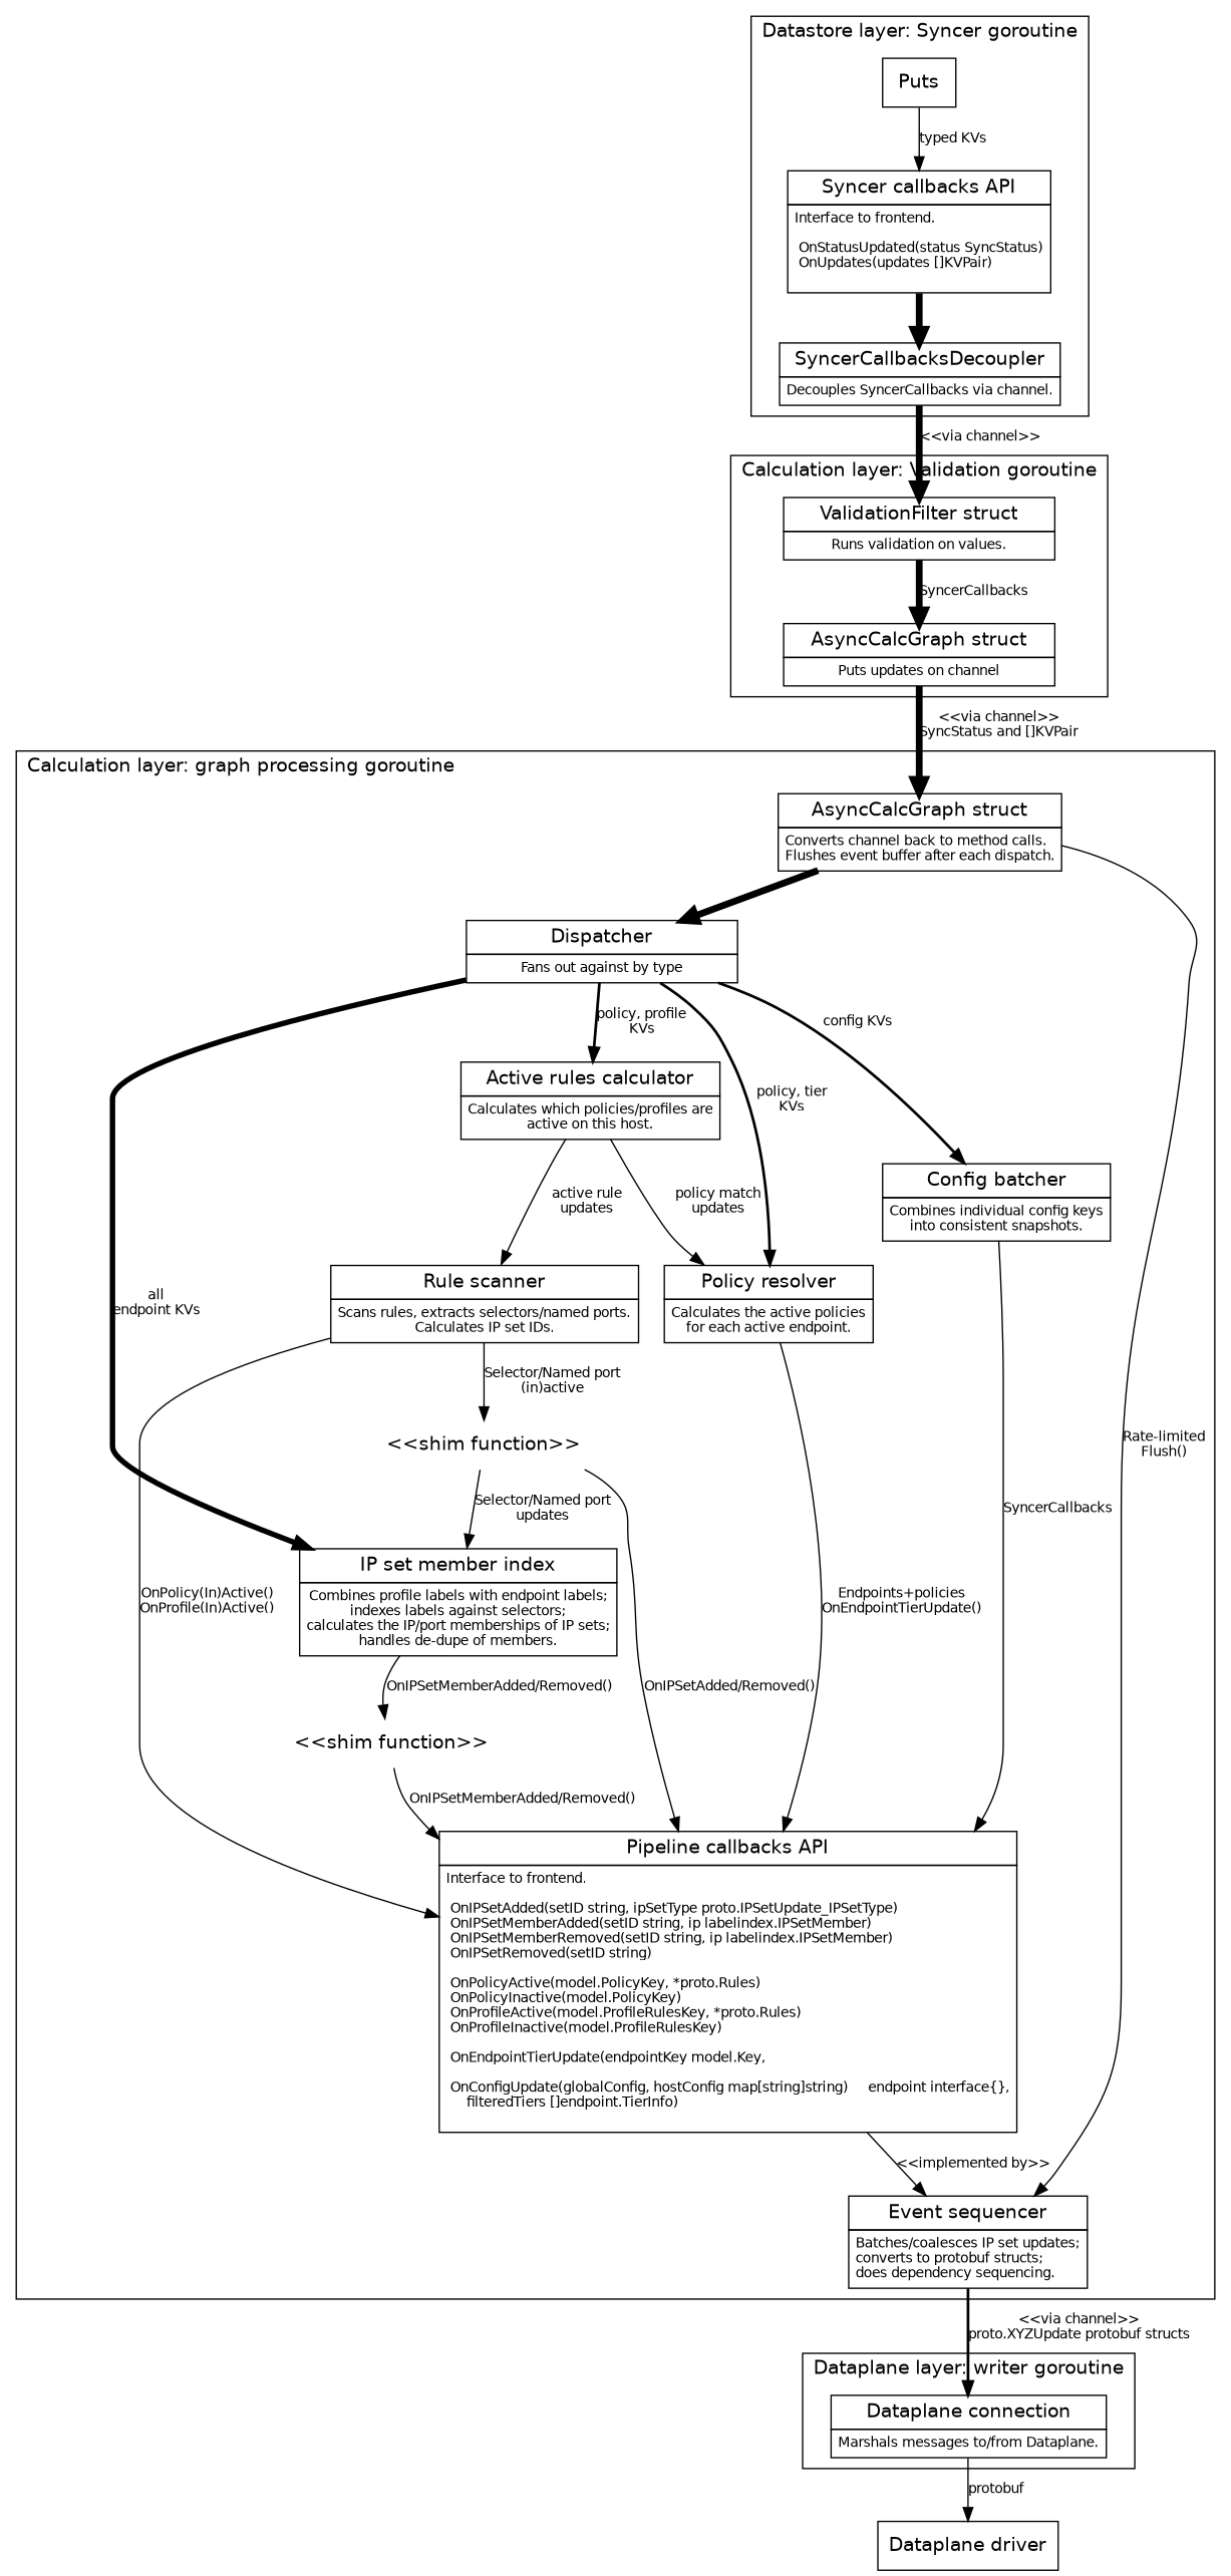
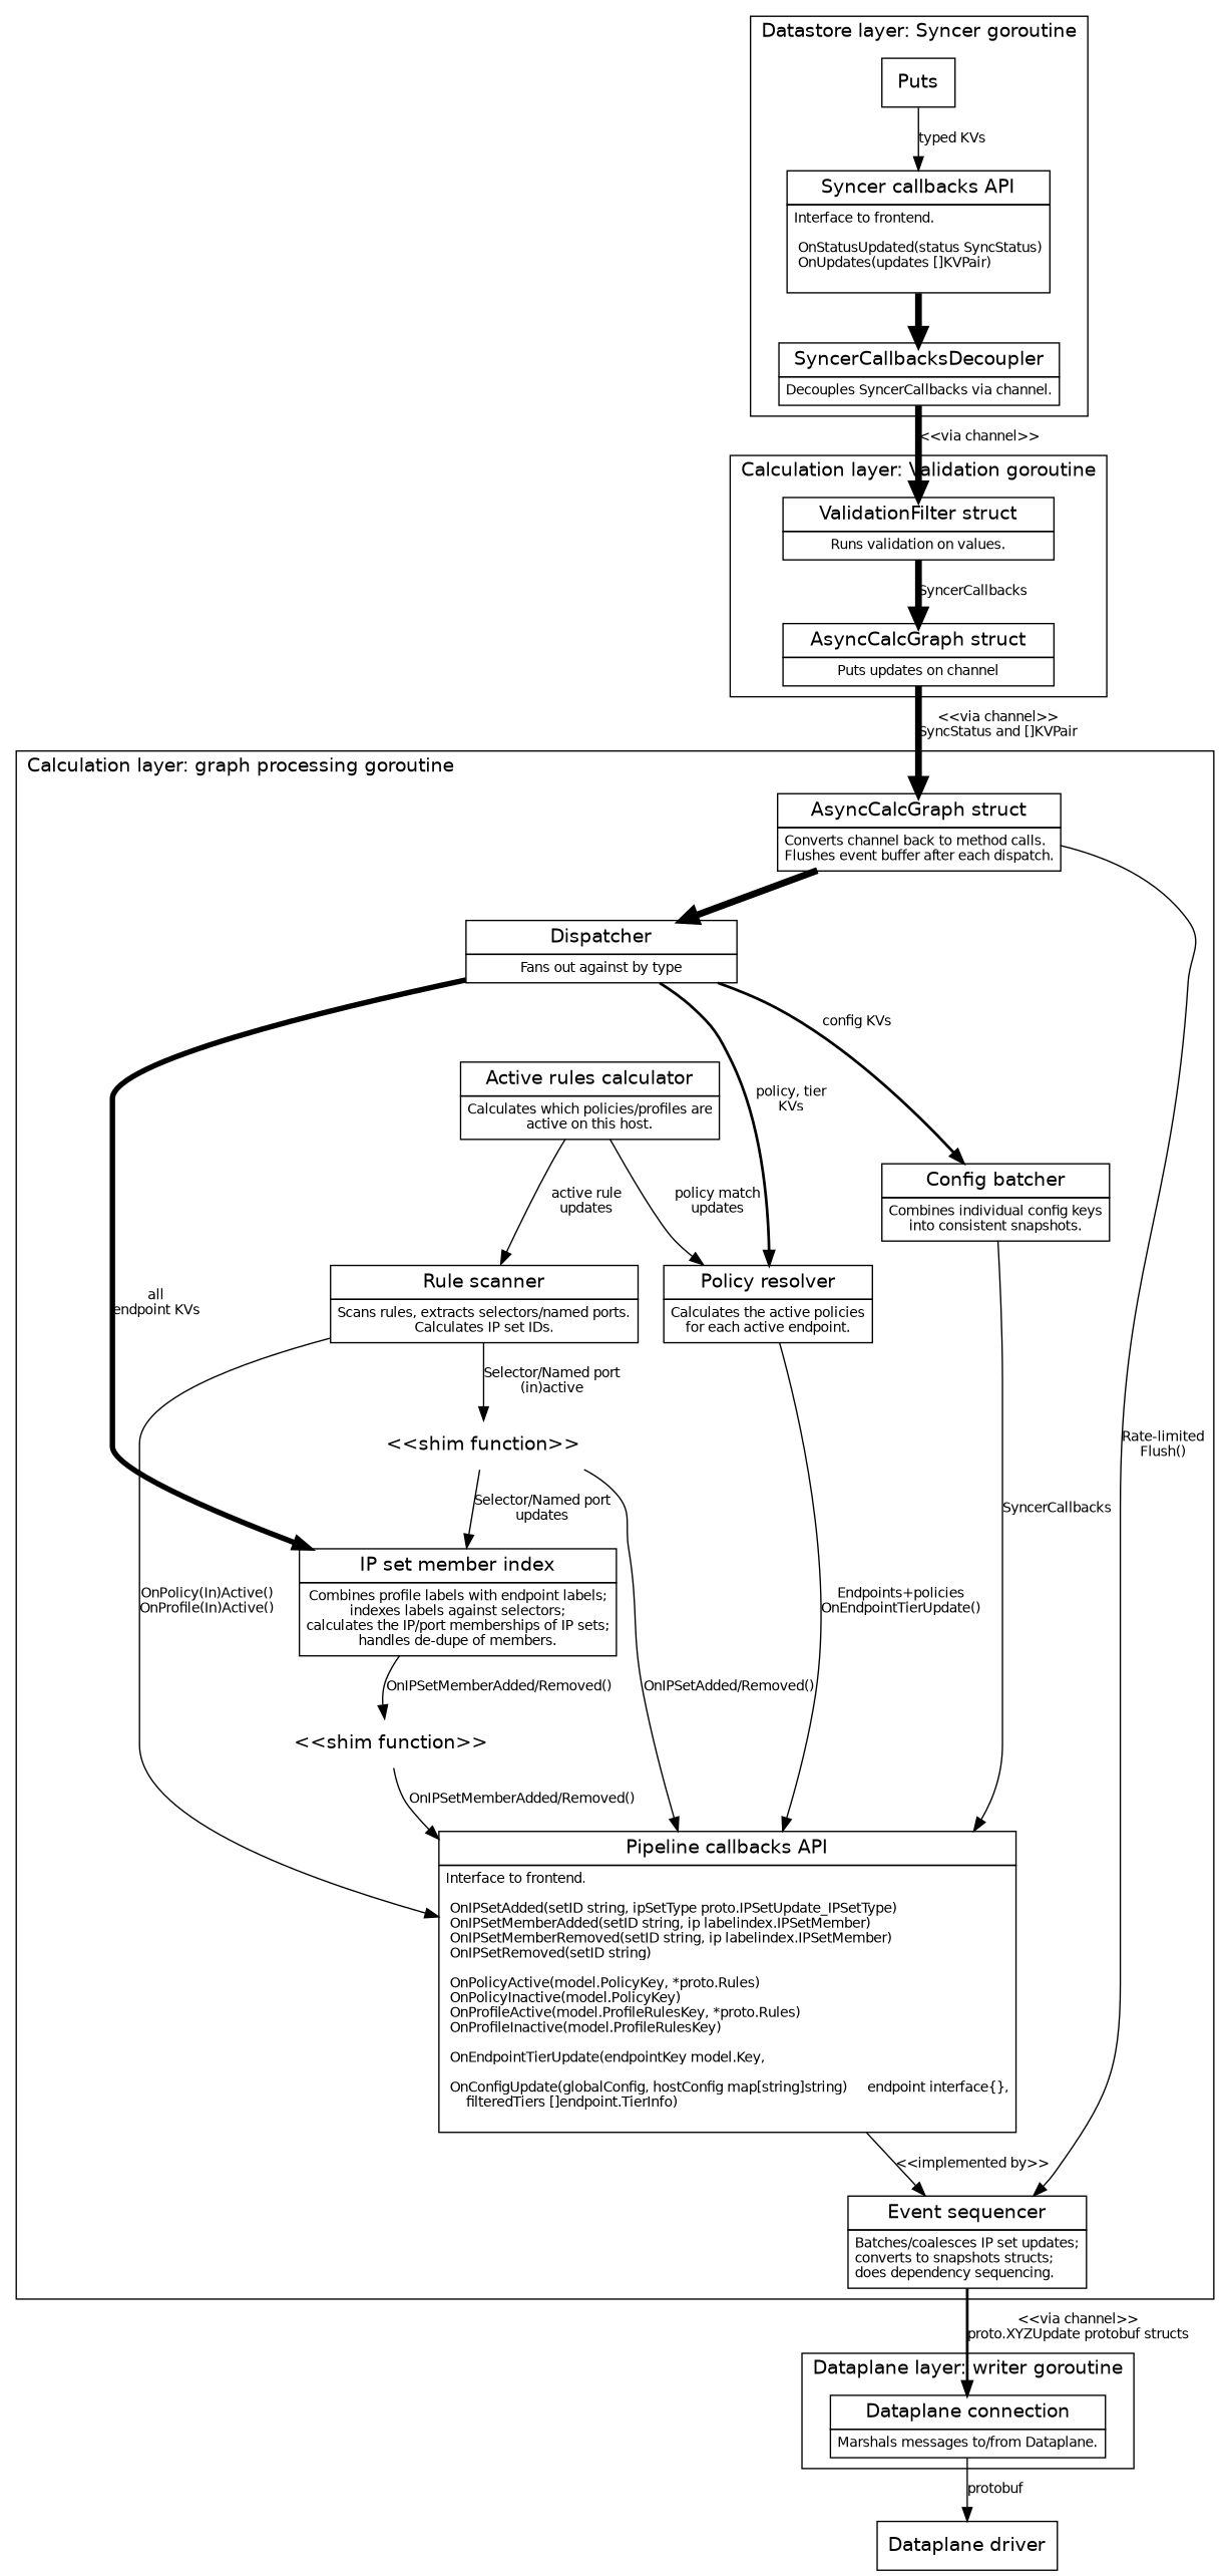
  digraph {
    fontname=Helvetica
    labeljust=l
    node [fontname=Helvetica shape=none margin=0]
    edge [fontname=Helvetica fontsize=10]
    n1 [label=Puts shape=box margin=""]
    n2 [label=<<table BORDER="0" CELLBORDER="1" CELLSPACING="0" CELLPADDING="4">           <tr><td><font point-size="14">Syncer callbacks API</font></td></tr>           <tr><td align="left"><font point-size="10">Interface to frontend.<BR ALIGN="LEFT"/> <BR ALIGN="LEFT"/> OnStatusUpdated(status SyncStatus)<BR ALIGN="LEFT"/> OnUpdates(updates []KVPair)<BR ALIGN="LEFT"/> </font></td></tr>         </table>>]
    n3 [label=<<table BORDER="0" CELLBORDER="1" CELLSPACING="0" CELLPADDING="4">           <tr><td><font point-size="14">SyncerCallbacksDecoupler</font></td></tr>           <tr><td><font point-size="10">Decouples SyncerCallbacks via channel.</font></td></tr>         </table>>]
    n4 [label=<<table BORDER="0" CELLBORDER="1" CELLSPACING="0" CELLPADDING="4">           <tr><td WIDTH="200"><font point-size="14" >ValidationFilter struct</font></td></tr>           <tr><td><font point-size="10">Runs validation on values.</font></td></tr>         </table>>]
    n5 [label=<<table BORDER="0" CELLBORDER="1" CELLSPACING="0" CELLPADDING="4">       <tr><td WIDTH="200"><font point-size="14" >AsyncCalcGraph struct</font></td></tr>       <tr><td><font point-size="10">Puts updates on channel</font></td></tr>     </table>>]
    n6 [label=<<table BORDER="0" CELLBORDER="1" CELLSPACING="0" CELLPADDING="4">           <tr><td WIDTH="200"><font point-size="14" >Dispatcher</font></td></tr>           <tr><td><font point-size="10">Fans out against by type</font></td></tr>         </table>>]
    nodepadding2 [fixedsize=true style=invisible width=4 shape="" margin=""]
    nodepadding1 [fixedsize=true style=invisible width=4 shape="" margin=""]
    n9 [label=<<table BORDER="0" CELLBORDER="1" CELLSPACING="0" CELLPADDING="4">           <tr><td WIDTH="200"><font point-size="14" >AsyncCalcGraph struct</font></td></tr>           <tr><td><font point-size="10">Converts channel back to method calls.<BR ALIGN="LEFT"/>Flushes event buffer after each dispatch.</font></td></tr>         </table>>]
-   n10 [label=<<table BORDER="0" CELLBORDER="1" CELLSPACING="0" CELLPADDING="4">           <tr><td><font point-size="14">Event sequencer</font></td></tr>           <tr><td><font point-size="10">Batches/coalesces IP set updates;<BR ALIGN="LEFT"/>converts to protobuf structs;<BR ALIGN="LEFT"/>does dependency sequencing.<BR ALIGN="LEFT"/></font></td></tr>         </table>>]
+   n10 [label=<<table BORDER="0" CELLBORDER="1" CELLSPACING="0" CELLPADDING="4">           <tr><td><font point-size="14">Event sequencer</font></td></tr>           <tr><td><font point-size="10">Batches/coalesces IP set updates;<BR ALIGN="LEFT"/>converts to snapshots structs;<BR ALIGN="LEFT"/>does dependency sequencing.<BR ALIGN="LEFT"/></font></td></tr>         </table>>]
    n11 [label=<<table BORDER="0" CELLBORDER="1" CELLSPACING="0" CELLPADDING="4">           <tr><td><font point-size="14">Policy resolver</font></td></tr>           <tr><td><font point-size="10">Calculates the active policies<br/>for each active endpoint.</font></td></tr>         </table>>]
    n12 [label=<<table BORDER="0" CELLBORDER="1" CELLSPACING="0" CELLPADDING="4">           <tr><td><font point-size="14">Active rules calculator</font></td></tr>           <tr><td><font point-size="10">Calculates which policies/profiles are<br/>active on this host.</font></td></tr>         </table>>]
    n13 [label=<<table BORDER="0" CELLBORDER="1" CELLSPACING="0" CELLPADDING="4">           <tr><td><font point-size="14">IP set member index</font></td></tr>           <tr><td><font point-size="10">Combines profile labels with endpoint labels;<br/>indexes labels against selectors;<br/>calculates the IP/port memberships of IP sets;<br/>handles de-dupe of members.</font></td></tr>         </table>>]
    n14 [label=<<table BORDER="0" CELLBORDER="1" CELLSPACING="0" CELLPADDING="4">           <tr><td><font point-size="14">Config batcher</font></td></tr>           <tr><td><font point-size="10">Combines individual config keys<BR ALIGN="LEFT"                   />into consistent snapshots.</font></td></tr>         </table>>]
    n15 [label=<<table BORDER="0" CELLBORDER="1" CELLSPACING="0" CELLPADDING="4">           <tr><td><font point-size="14">Pipeline callbacks API</font></td></tr>           <tr><td align="left"><font point-size="10">Interface to frontend.<BR ALIGN="LEFT"/> <BR ALIGN="LEFT"/> OnIPSetAdded(setID string, ipSetType proto.IPSetUpdate_IPSetType)<BR ALIGN="LEFT"/> OnIPSetMemberAdded(setID string, ip labelindex.IPSetMember)<BR ALIGN="LEFT"/> OnIPSetMemberRemoved(setID string, ip labelindex.IPSetMember)<BR ALIGN="LEFT"/> OnIPSetRemoved(setID string)<BR ALIGN="LEFT"/> <BR ALIGN="LEFT"/> OnPolicyActive(model.PolicyKey, *proto.Rules)<BR ALIGN="LEFT"/> OnPolicyInactive(model.PolicyKey)<BR ALIGN="LEFT"/> OnProfileActive(model.ProfileRulesKey, *proto.Rules)<BR ALIGN="LEFT"/> OnProfileInactive(model.ProfileRulesKey)<BR ALIGN="LEFT"/> <BR ALIGN="LEFT"/> OnEndpointTierUpdate(endpointKey model.Key,<BR ALIGN="LEFT"/> <BR ALIGN="LEFT"/> OnConfigUpdate(globalConfig, hostConfig map[string]string)     endpoint interface{},<BR ALIGN="LEFT"/>     filteredTiers []endpoint.TierInfo)<BR ALIGN="LEFT"/> </font></td></tr>         </table>>]
    n16 [label=<<table BORDER="0" CELLBORDER="1" CELLSPACING="0" CELLPADDING="4">           <tr><td><font point-size="14">Rule scanner</font></td></tr>           <tr><td><font point-size="10">Scans rules, extracts selectors/named ports.<br/>Calculates IP set IDs.</font></td></tr>         </table>>]
    "<<shim function>>" [margin=""]
    n18 [label="<<shim function>>" margin=""]
    n19 [label=<<table BORDER="0" CELLBORDER="1" CELLSPACING="0" CELLPADDING="4">           <tr><td><font point-size="14">Dataplane connection</font></td></tr>           <tr><td><font point-size="10">Marshals messages to/from Dataplane.</font></td></tr>         </table>>]
    n20 [label="Dataplane driver" shape=box margin=""]
    subgraph cluster_1 {
      label="Datastore layer: Syncer goroutine"
      n1
      n2
      n3
    }
    subgraph cluster_2 {
      label="Calculation layer: Validation goroutine"
      n4
      n5
    }
    subgraph cluster_3 {
      label="Calculation layer: graph processing goroutine"
      n9
      n10
      n11
      n12
      n13
      n14
      n15
      n16
      "<<shim function>>"
      n18
      subgraph sub_4 {
        label="Calculation layer: graph processing goroutine"
        rank=same
        n6
        nodepadding2
        nodepadding1
      }
    }
    subgraph cluster_5 {
      label="Dataplane layer: writer goroutine"
      n19
    }
    n1 -> n2 [label="typed KVs"]
    n2 -> n3 [penwidth=5]
    n3 -> n4 [label="<<via channel>>" penwidth=5]
    n4 -> n5 [label=SyncerCallbacks penwidth=5]
    n5 -> n9 [label="<<via channel>>\nSyncStatus and []KVPair" penwidth=5]
    n6 -> nodepadding2 [style=invis]
    n6 -> n11 [label="policy, tier\nKVs" penwidth=2]
-   n6 -> n12 [label="policy, profile\nKVs" penwidth=2]
    n6 -> n13 [label="all\nendpoint KVs" penwidth=4]
    n6 -> n14 [label="config KVs" penwidth=2]
    nodepadding1 -> n6 [style=invis]
    n9 -> n6 [penwidth=5]
    n9 -> n10 [label="Rate-limited\nFlush()"]
    n10 -> n19 [label="<<via channel>>\nproto.XYZUpdate protobuf structs" penwidth=2]
    n11 -> n15 [label="Endpoints+policies\nOnEndpointTierUpdate()"]
    n12 -> n11 [label="policy match\nupdates"]
    n12 -> n16 [label="active rule\nupdates"]
    n13 -> "<<shim function>>" [label="OnIPSetMemberAdded/Removed()"]
    n14 -> n15 [label=SyncerCallbacks]
    n15 -> n10 [label="<<implemented by>>"]
    n16 -> n15 [label="OnPolicy(In)Active()\nOnProfile(In)Active()"]
    n16 -> n18 [label="Selector/Named port\n(in)active"]
    "<<shim function>>" -> n15 [label="OnIPSetMemberAdded/Removed()"]
    n18 -> n13 [label="Selector/Named port\nupdates"]
    n18 -> n15 [label="OnIPSetAdded/Removed()"]
    n19 -> n20 [label=protobuf]
  }
